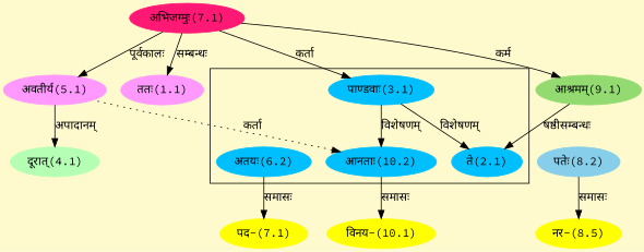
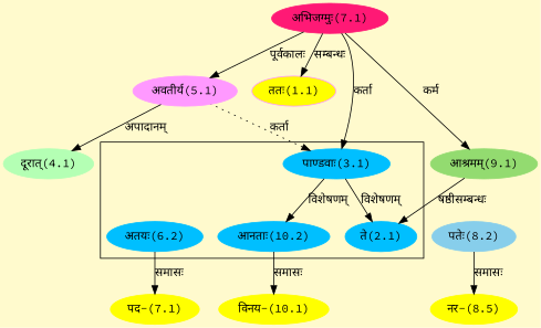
  digraph {
    bgcolor=lemonchiffon1
    compound=true
    fontname="Source Code Pro"
    rankdir=BT
    node [color="#00BFFF" fontname="Source Code Pro" style=filled]
    edge [dir=back fontname="Source Code Pro"]
    n1 [label="ते(2.1)"]
    n2 [label="पाण्डवाः(3.1)"]
    n3 [label="अतयः(6.2)"]
    n4 [label="आनताः(10.2)"]
    n5 [color="#93DB70" label="आश्रमम्(9.1)"]
    n6 [color="#FF1975" label="अभिजग्मुः(7.1)"]
    n7 [color="#FF99FF" label="अवतीर्य(5.1)"]
-   n8 [color="#FF99FF" label="ततः(1.1)"]
+   n8 [color="#FF99FF" label="ततः(1.1)" fillcolor="#FFFF00"]
    n9 [color="#B4FFB4" label="दूरात्(4.1)"]
    n10 [color="#FFFF00" label="पद-(7.1)"]
    n11 [color="#FFFF00" label="नर-(8.5)"]
    n12 [color="#87CEEB" label="पतेः(8.2)"]
    n13 [color="#FFFF00" label="विनय-(10.1)"]
    subgraph cluster_1 {
      n1
      n2
      n3
      n4
    }
    n1 -> n2 [label="विशेषणम्"]
    n1 -> n5 [label="षष्ठीसम्बन्धः"]
    n2 -> n6 [label="कर्ता"]
-   n4 -> n7 [label="कर्ता" style=dotted]
+   n2 -> n7 [label="कर्ता" style=dotted]
    n4 -> n2 [label="विशेषणम्"]
    n5 -> n6 [label="कर्म"]
    n7 -> n6 [label="पूर्वकालः"]
    n8 -> n6 [label="सम्बन्धः"]
    n9 -> n7 [label="अपादानम्"]
    n10 -> n3 [label="समासः"]
    n11 -> n12 [label="समासः"]
    n13 -> n4 [label="समासः"]
  }
